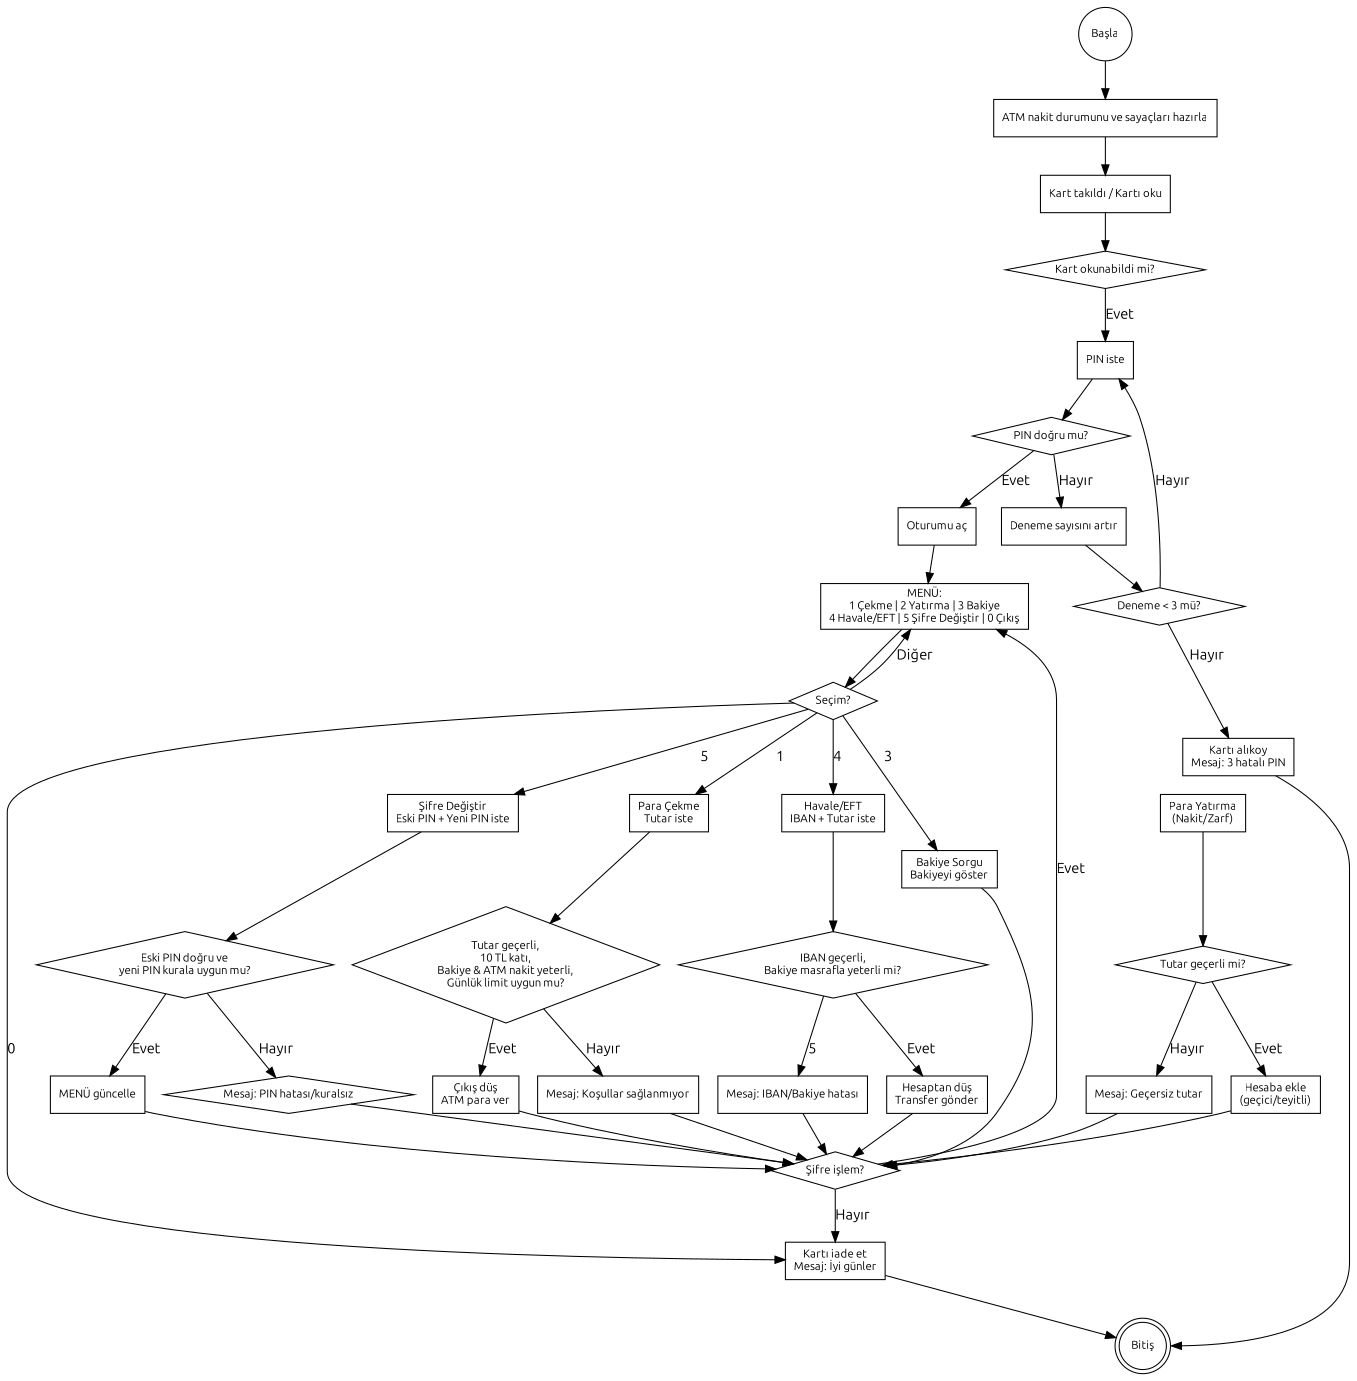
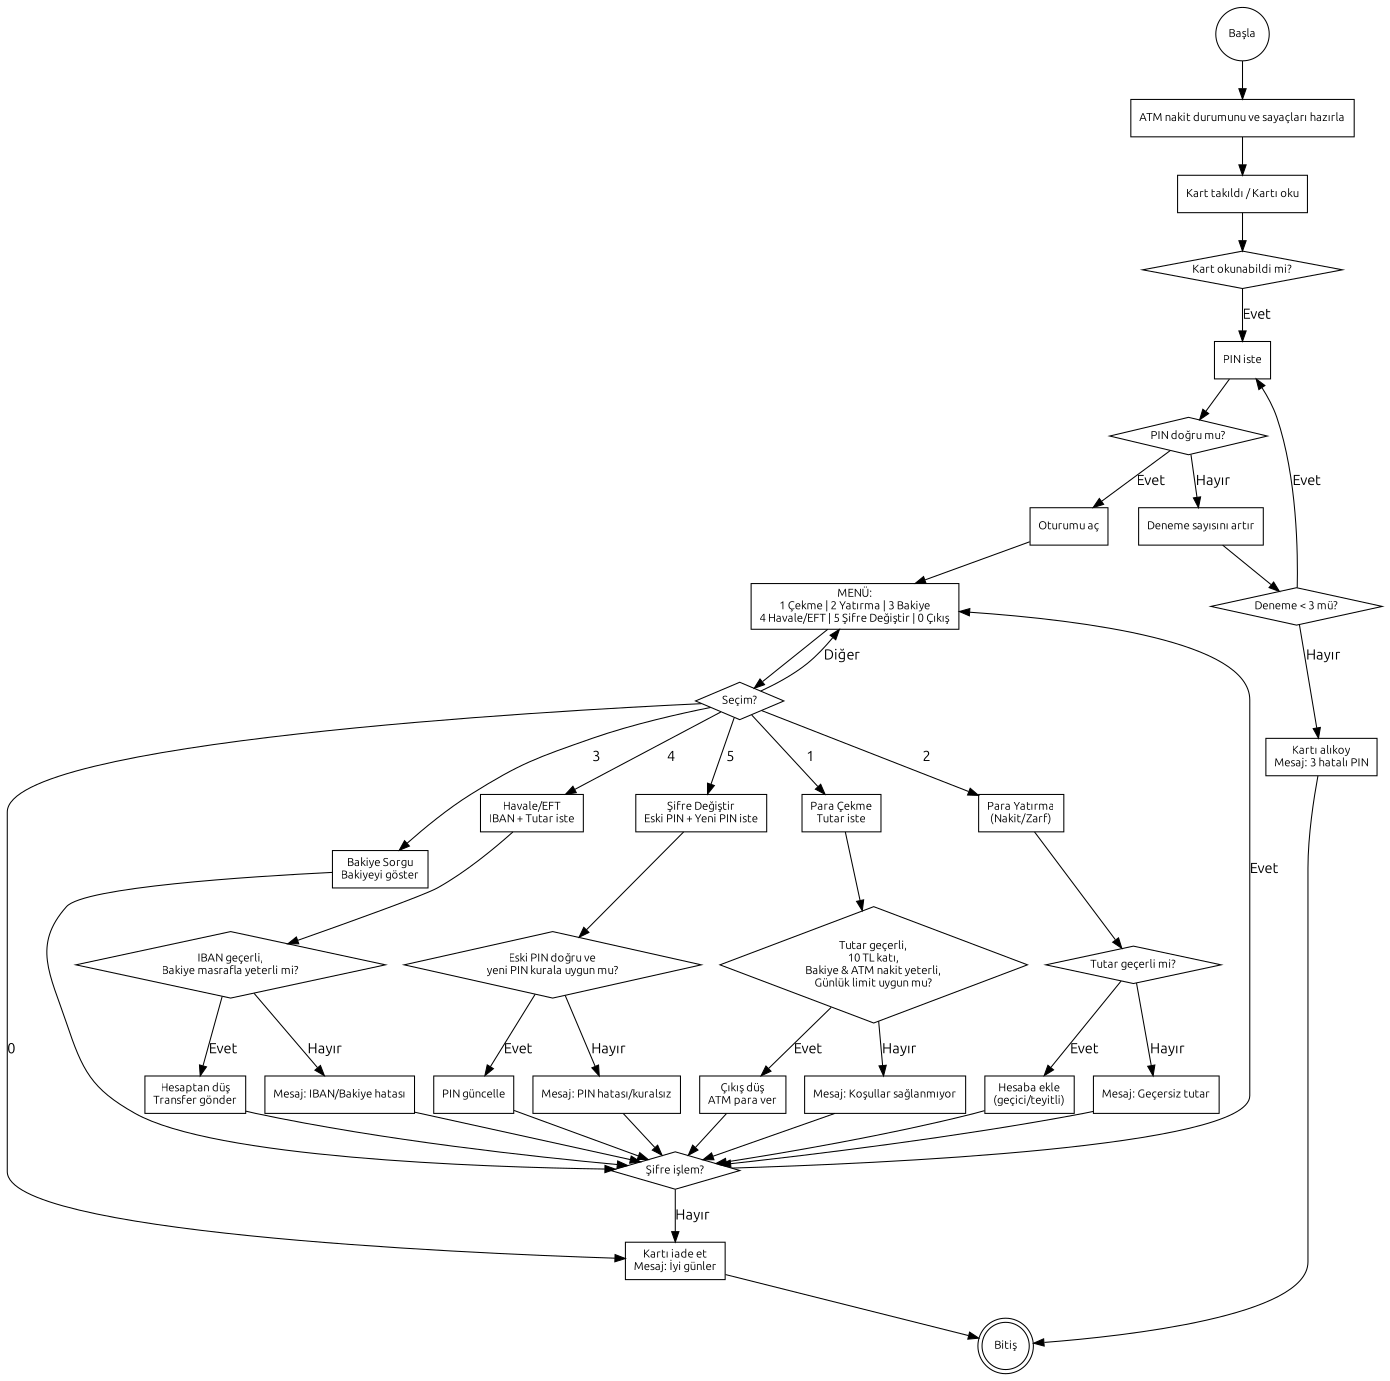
  digraph {
    fontname=Ubuntu
    rankdir=TB
    node [fontname=Ubuntu fontsize=11 shape=box]
    edge [fontname=Ubuntu]
    n1 [label="Başla" shape=circle]
    n2 [label="ATM nakit durumunu ve sayaçları hazırla"]
    n3 [label="Kart takıldı / Kartı oku"]
    n4 [label="Kart okunabildi mi?" shape=diamond]
    n5 [label="PIN iste"]
    n6 [label="PIN doğru mu?" shape=diamond]
    n7 [label="Bitiş" shape=doublecircle]
    n8 [label="Deneme sayısını artır"]
    n9 [label="Oturumu aç"]
    n10 [label="Deneme < 3 mü?" shape=diamond]
    n11 [label="MENÜ:\n1 Çekme | 2 Yatırma | 3 Bakiye\n4 Havale/EFT | 5 Şifre Değiştir | 0 Çıkış"]
    n12 [label="Kartı alıkoy\nMesaj: 3 hatalı PIN"]
    n13 [label="Seçim?" shape=diamond]
    n14 [label="Para Çekme\nTutar iste"]
    n15 [label="Para Yatırma\n(Nakit/Zarf)"]
    n16 [label="Bakiye Sorgu\nBakiyeyi göster"]
    n17 [label="Havale/EFT\nIBAN + Tutar iste"]
    n18 [label="Şifre Değiştir\nEski PIN + Yeni PIN iste"]
    n19 [label="Kartı iade et\nMesaj: İyi günler"]
    n20 [label="Tutar geçerli,\n10 TL katı,\nBakiye & ATM nakit yeterli,\nGünlük limit uygun mu?" shape=diamond]
    n21 [label="Tutar geçerli mi?" shape=diamond]
    n22 [label="Şifre işlem?" shape=diamond]
    n23 [label="IBAN geçerli,\nBakiye masrafla yeterli mi?" shape=diamond]
    n24 [label="Eski PIN doğru ve\nyeni PIN kurala uygun mu?" shape=diamond]
    n25 [label="Mesaj: Koşullar sağlanmıyor"]
    n26 [label="Çıkış düş\nATM para ver"]
    n27 [label="Mesaj: Geçersiz tutar"]
    n28 [label="Hesaba ekle\n(geçici/teyitli)"]
    n29 [label="Mesaj: IBAN/Bakiye hatası"]
    n30 [label="Hesaptan düş\nTransfer gönder"]
-   n31 [label="Mesaj: PIN hatası/kuralsız" shape=diamond]
-   n32 [label="MENÜ güncelle"]
+   n31 [label="Mesaj: PIN hatası/kuralsız"]
+   n32 [label="PIN güncelle"]
    n1 -> n2
    n2 -> n3
    n3 -> n4
    n4 -> n5 [label=Evet]
    n5 -> n6
    n6 -> n8 [label="Hayır"]
    n6 -> n9 [label=Evet]
    n8 -> n10
    n9 -> n11
-   n10 -> n5 [label="Hayır"]
+   n10 -> n5 [label=Evet]
    n10 -> n12 [label="Hayır"]
    n11 -> n13
    n12 -> n7
    n13 -> n11 [label="Diğer"]
    n13 -> n14 [label=1]
+   n13 -> n15 [label=2]
    n13 -> n16 [label=3]
    n13 -> n17 [label=4]
    n13 -> n18 [label=5]
    n13 -> n19 [label=0]
    n14 -> n20
    n15 -> n21
    n16 -> n22
    n17 -> n23
    n18 -> n24
    n19 -> n7
    n20 -> n25 [label="Hayır"]
    n20 -> n26 [label=Evet]
    n21 -> n27 [label="Hayır"]
    n21 -> n28 [label=Evet]
    n22 -> n11 [label=Evet]
    n22 -> n19 [label="Hayır"]
-   n23 -> n29 [label=5]
+   n23 -> n29 [label="Hayır"]
    n23 -> n30 [label=Evet]
    n24 -> n31 [label="Hayır"]
    n24 -> n32 [label=Evet]
    n25 -> n22
    n26 -> n22
    n27 -> n22
    n28 -> n22
    n29 -> n22
    n30 -> n22
    n31 -> n22
    n32 -> n22
  }
